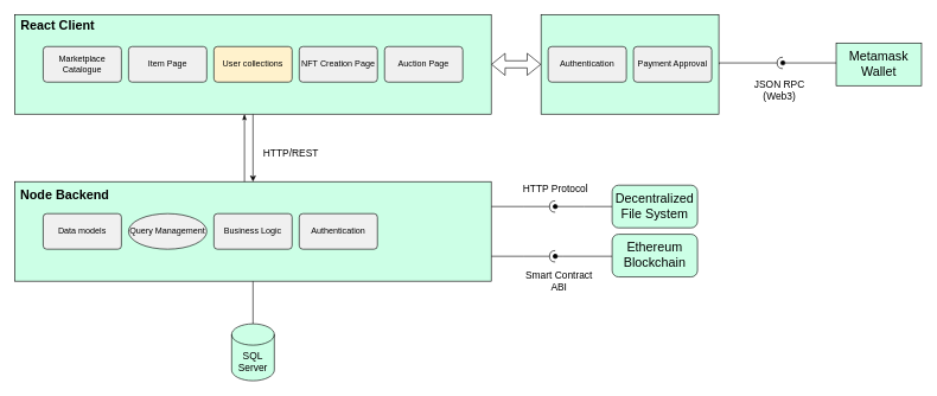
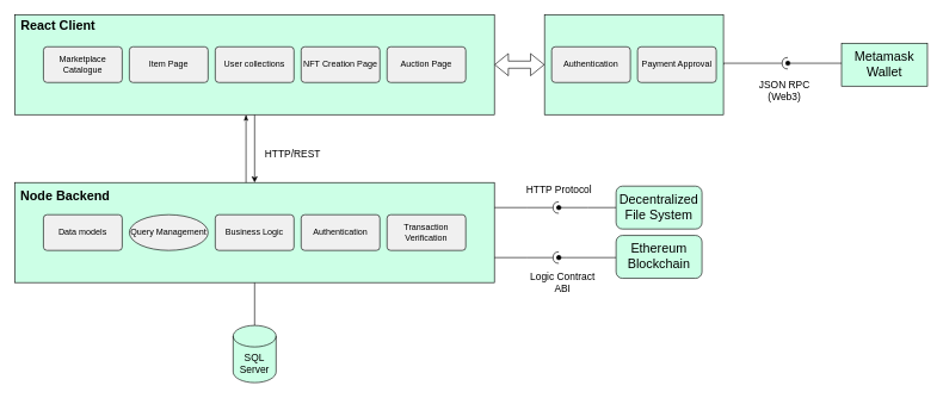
  <mxCell id="0" />
  <mxCell id="1" parent="0" />
  <mxCell id="2" style="edgeStyle=orthogonalEdgeStyle;rounded=0;orthogonalLoop=1;jettySize=auto;html=1;fontSize=14;endArrow=halfCircle;endFill=0;exitX=1;exitY=0.5;exitDx=0;exitDy=0;" parent="1" source="25" edge="1"><mxGeometry relative="1" as="geometry"><mxPoint x="1060" y="87.5" as="sourcePoint" /><mxPoint x="1100" y="88" as="targetPoint" /><Array as="points"><mxPoint x="1010" y="88" /></Array></mxGeometry></mxCell>
  <mxCell id="3" style="edgeStyle=orthogonalEdgeStyle;shape=flexArrow;rounded=0;orthogonalLoop=1;jettySize=auto;html=1;exitX=1;exitY=0.5;exitDx=0;exitDy=0;entryX=0;entryY=0.5;entryDx=0;entryDy=0;fontSize=14;endArrow=halfCircle;endFill=0;startArrow=block;" parent="1" source="5" target="25" edge="1"><mxGeometry relative="1" as="geometry" /></mxCell>
  <mxCell id="4" style="edgeStyle=orthogonalEdgeStyle;rounded=0;orthogonalLoop=1;jettySize=auto;html=1;entryX=0.5;entryY=0;entryDx=0;entryDy=0;endArrow=classic;endFill=1;" edge="1" parent="1" source="5" target="18"><mxGeometry relative="1" as="geometry" /></mxCell>
  <mxCell id="5" value="" style="rounded=0;whiteSpace=wrap;html=1;fillColor=#CCFFE6;" parent="1" vertex="1"><mxGeometry x="20" y="20" width="670" height="140" as="geometry" /></mxCell>
  <mxCell id="6" value="Marketplace Catalogue" style="rounded=1;arcSize=10;whiteSpace=wrap;html=1;align=center;fillColor=#F0F0F0;" parent="1" vertex="1"><mxGeometry x="60" y="65" width="110" height="50" as="geometry" /></mxCell>
  <mxCell id="7" value="Item Page" style="rounded=1;arcSize=10;whiteSpace=wrap;html=1;align=center;fillColor=#F0F0F0;" parent="1" vertex="1"><mxGeometry x="180" y="65" width="110" height="50" as="geometry" /></mxCell>
- <mxCell id="8" value="User collections" style="rounded=1;arcSize=10;whiteSpace=wrap;html=1;align=center;fillColor=#fff2cc;" parent="1" vertex="1"><mxGeometry x="300" y="65" width="110" height="50" as="geometry" /></mxCell>
+ <mxCell id="8" value="User collections" style="rounded=1;arcSize=10;whiteSpace=wrap;html=1;align=center;fillColor=#F0F0F0;" parent="1" vertex="1"><mxGeometry x="300" y="65" width="110" height="50" as="geometry" /></mxCell>
  <mxCell id="9" value="NFT Creation Page&lt;span style=&quot;color: rgba(0 , 0 , 0 , 0) ; font-family: monospace ; font-size: 0px&quot;&gt;%3CmxGraphModel%3E%3Croot%3E%3CmxCell%20id%3D%220%22%2F%3E%3CmxCell%20id%3D%221%22%20parent%3D%220%22%2F%3E%3CmxCell%20id%3D%222%22%20value%3D%22User%20collections%22%20style%3D%22rounded%3D1%3BarcSize%3D10%3BwhiteSpace%3Dwrap%3Bhtml%3D1%3Balign%3Dcenter%3BfillColor%3D%23F0F0F0%3B%22%20vertex%3D%221%22%20parent%3D%221%22%3E%3CmxGeometry%20x%3D%22520%22%20y%3D%22150%22%20width%3D%22110%22%20height%3D%2250%22%20as%3D%22geometry%22%2F%3E%3C%2FmxCell%3E%3C%2Froot%3E%3C%2FmxGraphModel%3E&lt;/span&gt;" style="rounded=1;arcSize=10;whiteSpace=wrap;html=1;align=center;fillColor=#F0F0F0;" parent="1" vertex="1"><mxGeometry x="420" y="65" width="110" height="50" as="geometry" /></mxCell>
  <mxCell id="10" value="Auction Page&lt;span style=&quot;color: rgba(0 , 0 , 0 , 0) ; font-family: monospace ; font-size: 0px&quot;&gt;%3CmxGraphModel%3E%3Croot%3E%3CmxCell%20id%3D%220%22%2F%3E%3CmxCell%20id%3D%221%22%20parent%3D%220%22%2F%3E%3CmxCell%20id%3D%222%22%20value%3D%22User%20collections%22%20style%3D%22rounded%3D1%3BarcSize%3D10%3BwhiteSpace%3Dwrap%3Bhtml%3D1%3Balign%3Dcenter%3BfillColor%3D%23F0F0F0%3B%22%20vertex%3D%221%22%20parent%3D%221%22%3E%3CmxGeometry%20x%3D%22520%22%20y%3D%22150%22%20width%3D%22110%22%20height%3D%2250%22%20as%3D%22geometry%22%2F%3E%3C%2FmxCell%3E%3C%2Froot%3E%3C%2FmxGraphModel%3E&lt;/span&gt;" style="rounded=1;arcSize=10;whiteSpace=wrap;html=1;align=center;fillColor=#F0F0F0;" parent="1" vertex="1"><mxGeometry x="540" y="65" width="110" height="50" as="geometry" /></mxCell>
  <mxCell id="11" value="&lt;font style=&quot;font-size: 18px&quot;&gt;React Client&lt;/font&gt;" style="text;html=1;align=center;verticalAlign=middle;resizable=0;points=[];autosize=1;strokeColor=none;fillColor=none;fontStyle=1" parent="1" vertex="1"><mxGeometry x="20" y="25" width="120" height="20" as="geometry" /></mxCell>
  <mxCell id="12" style="edgeStyle=orthogonalEdgeStyle;rounded=0;orthogonalLoop=1;jettySize=auto;html=1;fontSize=14;endArrow=oval;endFill=1;exitX=0;exitY=0.5;exitDx=0;exitDy=0;" parent="1" source="13" edge="1"><mxGeometry relative="1" as="geometry"><mxPoint x="1100" y="88" as="targetPoint" /><Array as="points"><mxPoint x="1200" y="88" /></Array></mxGeometry></mxCell>
  <mxCell id="13" value="Metamask Wallet" style="whiteSpace=wrap;html=1;fontSize=18;fillColor=#CCFFE6;sketch=0;shadow=0;rounded=0;" parent="1" vertex="1"><mxGeometry x="1175" y="60" width="120" height="60" as="geometry" /></mxCell>
  <mxCell id="14" value="JSON RPC&lt;br&gt;(Web3)" style="text;html=1;align=center;verticalAlign=middle;resizable=0;points=[];autosize=1;strokeColor=none;fillColor=none;fontSize=14;" parent="1" vertex="1"><mxGeometry x="1050" y="106" width="90" height="40" as="geometry" /></mxCell>
  <mxCell id="15" style="edgeStyle=orthogonalEdgeStyle;rounded=0;orthogonalLoop=1;jettySize=auto;html=1;exitX=1;exitY=0.25;exitDx=0;exitDy=0;shadow=0;fontSize=14;startArrow=none;startFill=0;endArrow=halfCircle;endFill=0;" parent="1" source="18" edge="1"><mxGeometry relative="1" as="geometry"><mxPoint x="780" y="290" as="targetPoint" /></mxGeometry></mxCell>
  <mxCell id="16" style="edgeStyle=orthogonalEdgeStyle;rounded=0;orthogonalLoop=1;jettySize=auto;html=1;exitX=1;exitY=0.75;exitDx=0;exitDy=0;shadow=0;fontSize=14;startArrow=none;startFill=0;endArrow=halfCircle;endFill=0;" parent="1" source="18" edge="1"><mxGeometry relative="1" as="geometry"><mxPoint x="780" y="360" as="targetPoint" /></mxGeometry></mxCell>
  <mxCell id="17" style="edgeStyle=orthogonalEdgeStyle;rounded=0;orthogonalLoop=1;jettySize=auto;html=1;shadow=0;fontSize=14;startArrow=none;startFill=0;endArrow=none;endFill=0;" parent="1" source="18" target="35" edge="1"><mxGeometry relative="1" as="geometry"><mxPoint x="355" y="485" as="targetPoint" /></mxGeometry></mxCell>
  <mxCell id="18" value="" style="rounded=0;whiteSpace=wrap;html=1;fillColor=#CCFFE6;" parent="1" vertex="1"><mxGeometry x="20" y="255" width="670" height="140" as="geometry" /></mxCell>
  <mxCell id="19" value="Data models" style="rounded=1;arcSize=10;whiteSpace=wrap;html=1;align=center;fillColor=#F0F0F0;" parent="1" vertex="1"><mxGeometry x="60" y="300" width="110" height="50" as="geometry" /></mxCell>
  <mxCell id="20" value="Query Management" style="ellipse;arcSize=10;whiteSpace=wrap;html=1;align=center;fillColor=#F0F0F0;" parent="1" vertex="1"><mxGeometry x="180" y="300" width="110" height="50" as="geometry" /></mxCell>
  <mxCell id="21" value="Business Logic" style="rounded=1;arcSize=10;whiteSpace=wrap;html=1;align=center;fillColor=#F0F0F0;" parent="1" vertex="1"><mxGeometry x="300" y="300" width="110" height="50" as="geometry" /></mxCell>
  <mxCell id="22" value="Authentication" style="rounded=1;arcSize=10;whiteSpace=wrap;html=1;align=center;fillColor=#F0F0F0;" parent="1" vertex="1"><mxGeometry x="420" y="300" width="110" height="50" as="geometry" /></mxCell>
+ <mxCell id="23" value="Transaction Verification" style="rounded=1;arcSize=10;whiteSpace=wrap;html=1;align=center;fillColor=#F0F0F0;" parent="1" vertex="1"><mxGeometry x="540" y="300" width="110" height="50" as="geometry" /></mxCell>
  <mxCell id="24" value="&lt;font style=&quot;font-size: 18px&quot;&gt;Node Backend&lt;/font&gt;" style="text;html=1;align=center;verticalAlign=middle;resizable=0;points=[];autosize=1;strokeColor=none;fillColor=none;fontStyle=1" parent="1" vertex="1"><mxGeometry x="20" y="265" width="140" height="20" as="geometry" /></mxCell>
  <mxCell id="25" value="" style="rounded=0;whiteSpace=wrap;html=1;fillColor=#CCFFE6;" parent="1" vertex="1"><mxGeometry x="760" y="20" width="250" height="140" as="geometry" /></mxCell>
  <mxCell id="26" value="Authentication" style="rounded=1;arcSize=10;whiteSpace=wrap;html=1;align=center;fillColor=#F0F0F0;" parent="1" vertex="1"><mxGeometry x="770" y="65" width="110" height="50" as="geometry" /></mxCell>
  <mxCell id="27" value="Payment Approval" style="rounded=1;arcSize=10;whiteSpace=wrap;html=1;align=center;fillColor=#F0F0F0;" parent="1" vertex="1"><mxGeometry x="890" y="65" width="110" height="50" as="geometry" /></mxCell>
  <mxCell id="28" value="HTTP/REST" style="text;html=1;align=center;verticalAlign=middle;resizable=0;points=[];autosize=1;strokeColor=none;fillColor=none;fontSize=14;" parent="1" vertex="1"><mxGeometry x="363" y="205" width="90" height="20" as="geometry" /></mxCell>
  <mxCell id="29" style="edgeStyle=orthogonalEdgeStyle;rounded=0;orthogonalLoop=1;jettySize=auto;html=1;shadow=0;fontSize=14;startArrow=none;startFill=0;endArrow=oval;endFill=1;" parent="1" source="30" edge="1"><mxGeometry relative="1" as="geometry"><mxPoint x="780" y="290" as="targetPoint" /></mxGeometry></mxCell>
  <mxCell id="30" value="Decentralized File System" style="rounded=1;whiteSpace=wrap;html=1;fontSize=18;fillColor=#CCFFE6;glass=0;" parent="1" vertex="1"><mxGeometry x="860" y="260" width="120" height="60" as="geometry" /></mxCell>
  <mxCell id="31" style="edgeStyle=orthogonalEdgeStyle;rounded=0;orthogonalLoop=1;jettySize=auto;html=1;shadow=0;fontSize=14;startArrow=none;startFill=0;endArrow=oval;endFill=1;" parent="1" edge="1"><mxGeometry relative="1" as="geometry"><mxPoint x="860" y="360" as="sourcePoint" /><mxPoint x="780" y="360" as="targetPoint" /><Array as="points"><mxPoint x="790" y="360" /><mxPoint x="790" y="360" /></Array></mxGeometry></mxCell>
  <mxCell id="32" value="Ethereum Blockchain" style="rounded=1;whiteSpace=wrap;html=1;fontSize=18;fillColor=#CCFFE6;sketch=0;shadow=0;" parent="1" vertex="1"><mxGeometry x="860" y="329" width="120" height="60" as="geometry" /></mxCell>
  <mxCell id="33" value="HTTP Protocol" style="text;html=1;align=center;verticalAlign=middle;resizable=0;points=[];autosize=1;strokeColor=none;fillColor=none;fontSize=14;" parent="1" vertex="1"><mxGeometry x="730" y="255" width="100" height="20" as="geometry" /></mxCell>
- <mxCell id="34" value="Smart Contract&lt;br&gt;ABI" style="text;html=1;align=center;verticalAlign=middle;resizable=0;points=[];autosize=1;strokeColor=none;fillColor=none;fontSize=14;" parent="1" vertex="1"><mxGeometry x="730" y="375" width="110" height="40" as="geometry" /></mxCell>
+ <mxCell id="34" value="Logic Contract&lt;br&gt;ABI" style="text;html=1;align=center;verticalAlign=middle;resizable=0;points=[];autosize=1;strokeColor=none;fillColor=none;fontSize=14;" parent="1" vertex="1"><mxGeometry x="730" y="375" width="110" height="40" as="geometry" /></mxCell>
  <mxCell id="35" value="SQL Server" style="shape=cylinder3;whiteSpace=wrap;html=1;boundedLbl=1;backgroundOutline=1;size=15;fontSize=14;fillColor=#CCFFE6;" parent="1" vertex="1"><mxGeometry x="325" y="455" width="60" height="80" as="geometry" /></mxCell>
  <mxCell id="36" style="edgeStyle=orthogonalEdgeStyle;rounded=0;orthogonalLoop=1;jettySize=auto;html=1;entryX=0.5;entryY=0;entryDx=0;entryDy=0;endArrow=none;endFill=0;startArrow=classicThin;startFill=1;" edge="1" parent="1"><mxGeometry relative="1" as="geometry"><mxPoint x="343" y="160" as="sourcePoint" /><mxPoint x="343" y="255" as="targetPoint" /></mxGeometry></mxCell>
